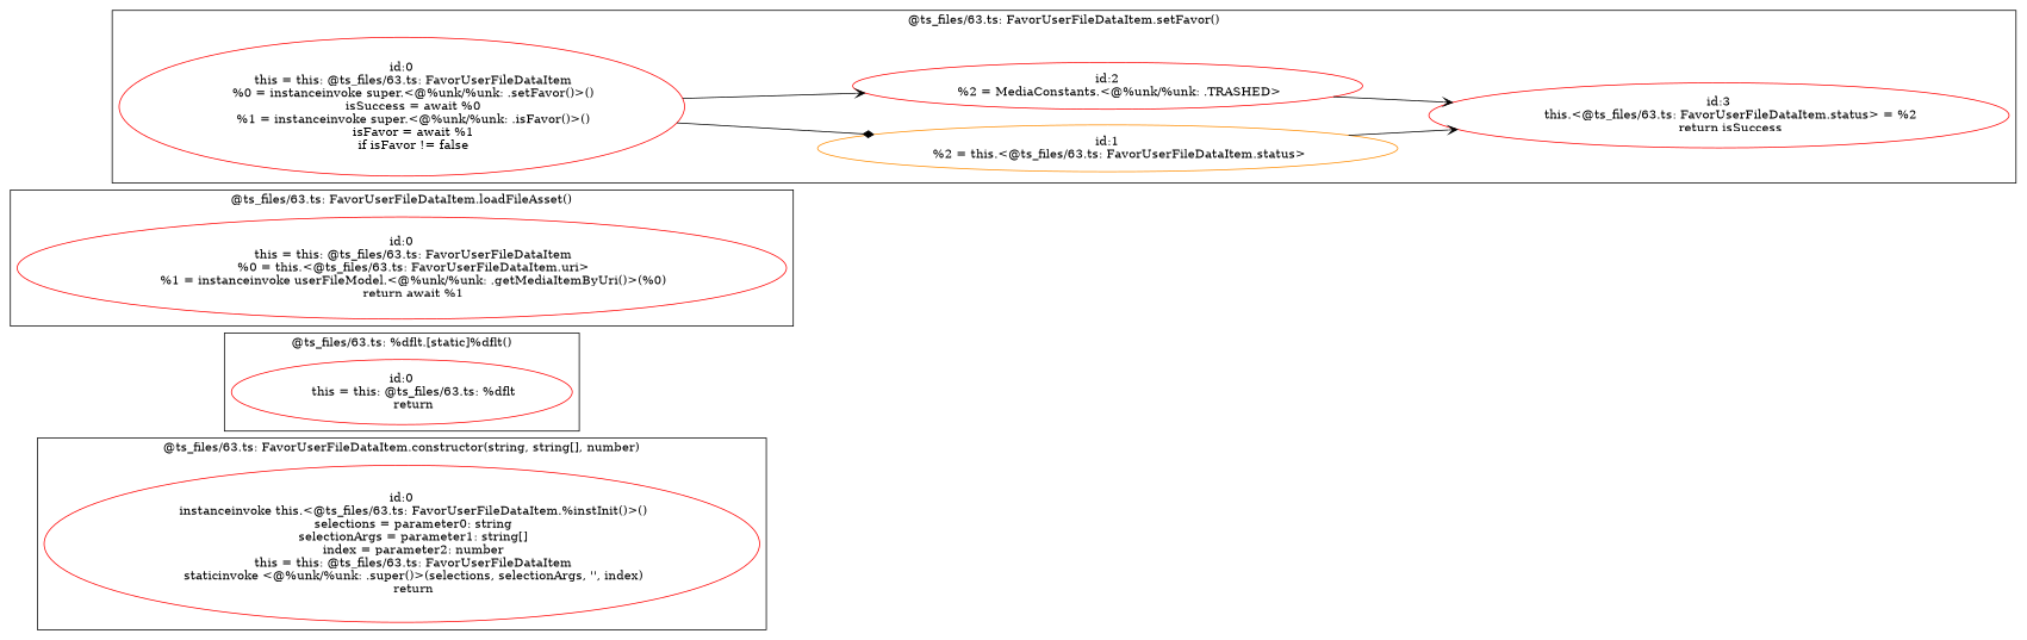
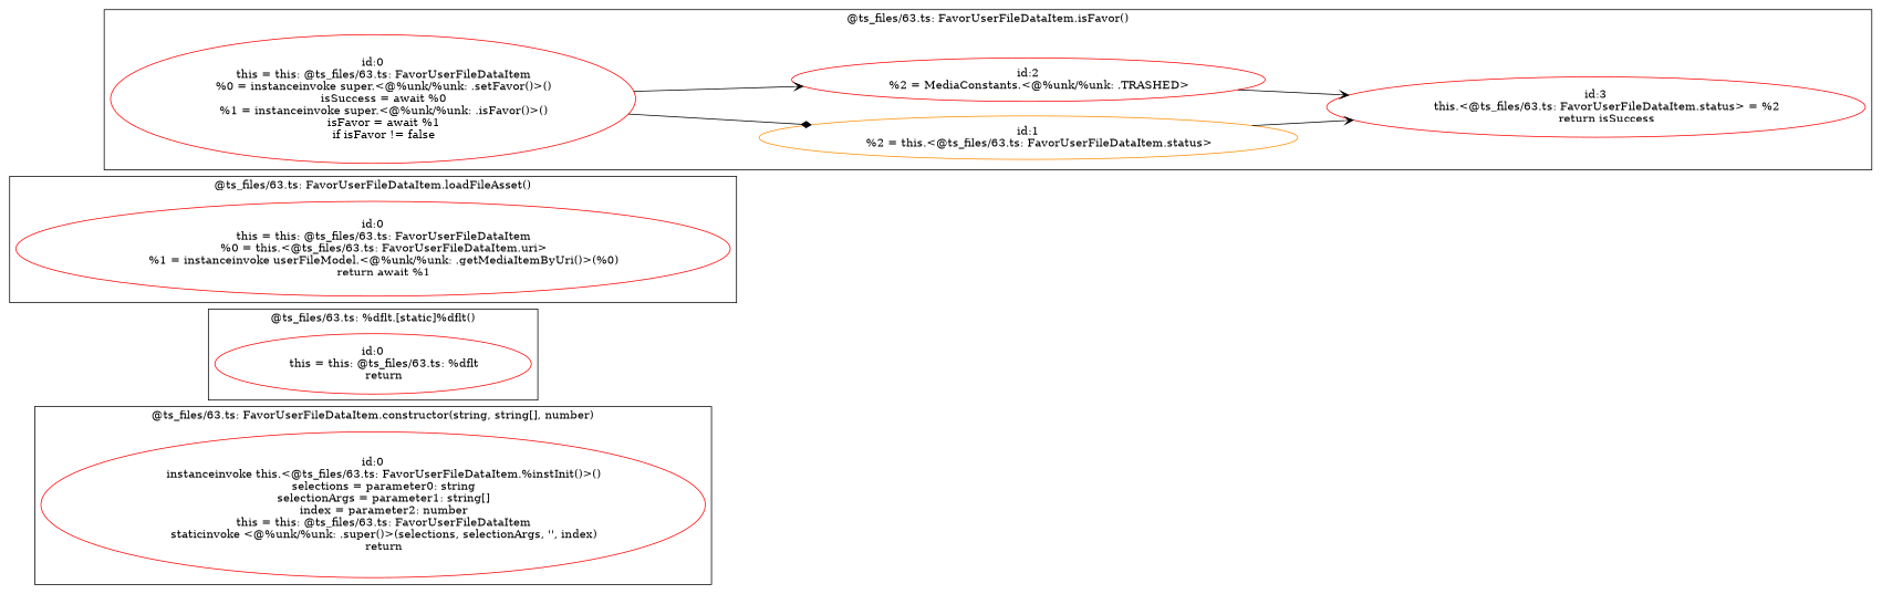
  digraph {
    rankdir=LR
    node [color=red]
    edge [arrowhead=vee]
    n1 [label="id:0\n      instanceinvoke this.<@ts_files/63.ts: FavorUserFileDataItem.%instInit()>()\n      selections = parameter0: string\n      selectionArgs = parameter1: string[]\n      index = parameter2: number\n      this = this: @ts_files/63.ts: FavorUserFileDataItem\n      staticinvoke <@%unk/%unk: .super()>(selections, selectionArgs, '', index)\n      return"]
    n2 [label="id:0\n      this = this: @ts_files/63.ts: %dflt\n      return"]
    n3 [label="id:0\n      this = this: @ts_files/63.ts: FavorUserFileDataItem\n      %0 = this.<@ts_files/63.ts: FavorUserFileDataItem.uri>\n      %1 = instanceinvoke userFileModel.<@%unk/%unk: .getMediaItemByUri()>(%0)\n      return await %1"]
    n4 [label="id:0\n      this = this: @ts_files/63.ts: FavorUserFileDataItem\n      %0 = instanceinvoke super.<@%unk/%unk: .setFavor()>()\n      isSuccess = await %0\n      %1 = instanceinvoke super.<@%unk/%unk: .isFavor()>()\n      isFavor = await %1\n      if isFavor != false"]
    n5 [label="id:1\n      %2 = this.<@ts_files/63.ts: FavorUserFileDataItem.status>" color=darkorange]
    n6 [label="id:2\n      %2 = MediaConstants.<@%unk/%unk: .TRASHED>"]
    n7 [label="id:3\n      this.<@ts_files/63.ts: FavorUserFileDataItem.status> = %2\n      return isSuccess"]
    subgraph cluster_1 {
      label="@ts_files/63.ts: FavorUserFileDataItem.constructor(string, string[], number)"
      n1
    }
    subgraph cluster_2 {
      label="@ts_files/63.ts: %dflt.[static]%dflt()"
      n2
    }
    subgraph cluster_3 {
      label="@ts_files/63.ts: FavorUserFileDataItem.loadFileAsset()"
      n3
    }
    subgraph cluster_4 {
-     label="@ts_files/63.ts: FavorUserFileDataItem.setFavor()"
+     label="@ts_files/63.ts: FavorUserFileDataItem.isFavor()"
      n4
      n5
      n6
      n7
    }
    n4 -> n5 [arrowhead=diamond]
    n4 -> n6
    n5 -> n7
    n6 -> n7
  }
